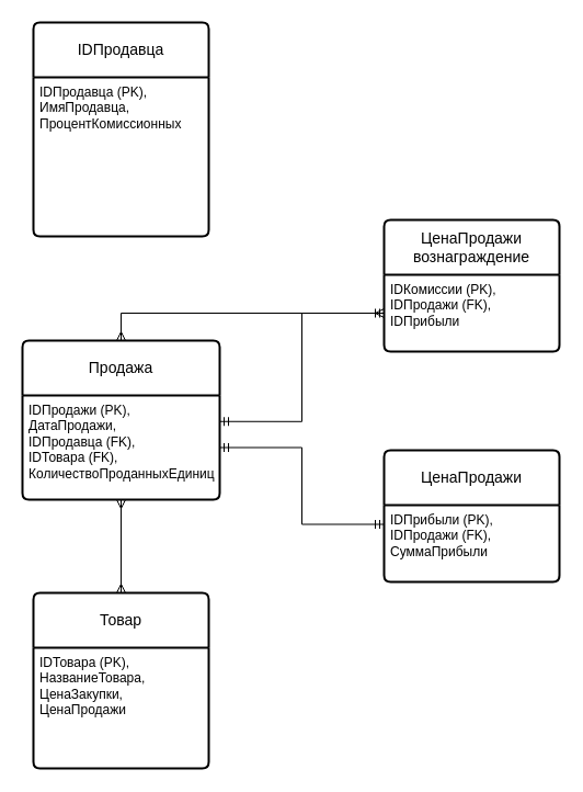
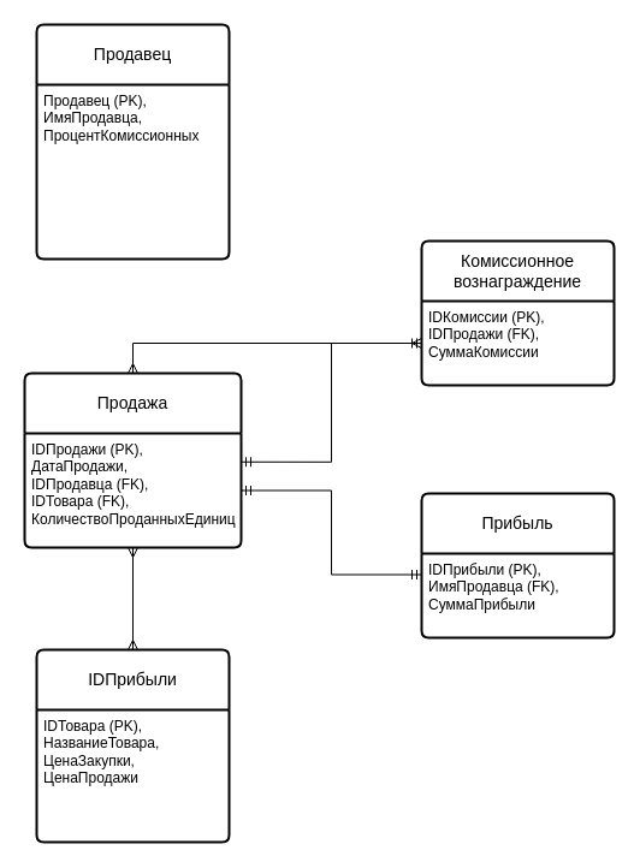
  <mxCell id="0" />
  <mxCell id="1" parent="0" />
- <mxCell id="2" value="ЦенаПродажи вознаграждение" style="swimlane;childLayout=stackLayout;horizontal=1;startSize=50;horizontalStack=0;rounded=1;fontSize=14;fontStyle=0;strokeWidth=2;resizeParent=0;resizeLast=1;shadow=0;dashed=0;align=center;arcSize=4;whiteSpace=wrap;html=1;" parent="1" vertex="1"><mxGeometry x="350" y="200" width="160" height="120" as="geometry" /></mxCell>
- <mxCell id="3" value="IDКомиссии (PK), &lt;br&gt;IDПродажи (FK), &lt;br&gt;IDПрибыли" style="align=left;strokeColor=none;fillColor=none;spacingLeft=4;fontSize=12;verticalAlign=top;resizable=0;rotatable=0;part=1;html=1;" parent="2" vertex="1"><mxGeometry y="50" width="160" height="70" as="geometry" /></mxCell>
- <mxCell id="4" value="Товар" style="swimlane;childLayout=stackLayout;horizontal=1;startSize=50;horizontalStack=0;rounded=1;fontSize=14;fontStyle=0;strokeWidth=2;resizeParent=0;resizeLast=1;shadow=0;dashed=0;align=center;arcSize=4;whiteSpace=wrap;html=1;" parent="1" vertex="1"><mxGeometry x="30" y="540" width="160" height="160" as="geometry" /></mxCell>
+ <mxCell id="2" value="Комиссионное вознаграждение" style="swimlane;childLayout=stackLayout;horizontal=1;startSize=50;horizontalStack=0;rounded=1;fontSize=14;fontStyle=0;strokeWidth=2;resizeParent=0;resizeLast=1;shadow=0;dashed=0;align=center;arcSize=4;whiteSpace=wrap;html=1;" parent="1" vertex="1"><mxGeometry x="350" y="200" width="160" height="120" as="geometry" /></mxCell>
+ <mxCell id="3" value="IDКомиссии (PK), &lt;br&gt;IDПродажи (FK), &lt;br&gt;СуммаКомиссии" style="align=left;strokeColor=none;fillColor=none;spacingLeft=4;fontSize=12;verticalAlign=top;resizable=0;rotatable=0;part=1;html=1;" parent="2" vertex="1"><mxGeometry y="50" width="160" height="70" as="geometry" /></mxCell>
+ <mxCell id="4" value="IDПрибыли" style="swimlane;childLayout=stackLayout;horizontal=1;startSize=50;horizontalStack=0;rounded=1;fontSize=14;fontStyle=0;strokeWidth=2;resizeParent=0;resizeLast=1;shadow=0;dashed=0;align=center;arcSize=4;whiteSpace=wrap;html=1;" parent="1" vertex="1"><mxGeometry x="30" y="540" width="160" height="160" as="geometry" /></mxCell>
  <mxCell id="5" value="IDТовара (PK), &lt;br&gt;НазваниеТовара, &lt;br&gt;ЦенаЗакупки, &lt;br&gt;ЦенаПродажи" style="align=left;strokeColor=none;fillColor=none;spacingLeft=4;fontSize=12;verticalAlign=top;resizable=0;rotatable=0;part=1;html=1;" parent="4" vertex="1"><mxGeometry y="50" width="160" height="110" as="geometry" /></mxCell>
  <mxCell id="6" style="edgeStyle=orthogonalEdgeStyle;rounded=0;orthogonalLoop=1;jettySize=auto;html=1;exitX=0.5;exitY=0;exitDx=0;exitDy=0;endArrow=ERmany;endFill=0;startArrow=ERmany;startFill=0;" edge="1" parent="1" source="7" target="3"><mxGeometry relative="1" as="geometry" /></mxCell>
  <mxCell id="7" value="Продажа" style="swimlane;childLayout=stackLayout;horizontal=1;startSize=50;horizontalStack=0;rounded=1;fontSize=14;fontStyle=0;strokeWidth=2;resizeParent=0;resizeLast=1;shadow=0;dashed=0;align=center;arcSize=4;whiteSpace=wrap;html=1;" parent="1" vertex="1"><mxGeometry x="20" y="310" width="180" height="145" as="geometry" /></mxCell>
  <mxCell id="8" value="IDПродажи (PK), &lt;br&gt;ДатаПродажи, &lt;br&gt;IDПродавца (FK), &lt;br&gt;IDТовара (FK), &lt;br&gt;КоличествоПроданныхЕдиниц" style="align=left;strokeColor=none;fillColor=none;spacingLeft=4;fontSize=12;verticalAlign=top;resizable=0;rotatable=0;part=1;html=1;" parent="7" vertex="1"><mxGeometry y="50" width="180" height="95" as="geometry" /></mxCell>
- <mxCell id="9" value="IDПродавца" style="swimlane;childLayout=stackLayout;horizontal=1;startSize=50;horizontalStack=0;rounded=1;fontSize=14;fontStyle=0;strokeWidth=2;resizeParent=0;resizeLast=1;shadow=0;dashed=0;align=center;arcSize=4;whiteSpace=wrap;html=1;" parent="1" vertex="1"><mxGeometry x="30" y="20" width="160" height="195" as="geometry" /></mxCell>
- <mxCell id="10" value="IDПродавца (PK), &lt;br&gt;ИмяПродавца, &lt;br&gt;ПроцентКомиссионных" style="align=left;strokeColor=none;fillColor=none;spacingLeft=4;fontSize=12;verticalAlign=top;resizable=0;rotatable=0;part=1;html=1;" parent="9" vertex="1"><mxGeometry y="50" width="160" height="145" as="geometry" /></mxCell>
- <mxCell id="11" value="ЦенаПродажи" style="swimlane;childLayout=stackLayout;horizontal=1;startSize=50;horizontalStack=0;rounded=1;fontSize=14;fontStyle=0;strokeWidth=2;resizeParent=0;resizeLast=1;shadow=0;dashed=0;align=center;arcSize=4;whiteSpace=wrap;html=1;" vertex="1" parent="1"><mxGeometry x="350" y="410" width="160" height="120" as="geometry" /></mxCell>
- <mxCell id="12" value="IDПрибыли (PK), &lt;br&gt;IDПродажи (FK), &lt;br&gt;СуммаПрибыли" style="align=left;strokeColor=none;fillColor=none;spacingLeft=4;fontSize=12;verticalAlign=top;resizable=0;rotatable=0;part=1;html=1;" vertex="1" parent="11"><mxGeometry y="50" width="160" height="70" as="geometry" /></mxCell>
+ <mxCell id="9" value="Продавец" style="swimlane;childLayout=stackLayout;horizontal=1;startSize=50;horizontalStack=0;rounded=1;fontSize=14;fontStyle=0;strokeWidth=2;resizeParent=0;resizeLast=1;shadow=0;dashed=0;align=center;arcSize=4;whiteSpace=wrap;html=1;" parent="1" vertex="1"><mxGeometry x="30" y="20" width="160" height="195" as="geometry" /></mxCell>
+ <mxCell id="10" value="Продавец (PK), &lt;br&gt;ИмяПродавца, &lt;br&gt;ПроцентКомиссионных" style="align=left;strokeColor=none;fillColor=none;spacingLeft=4;fontSize=12;verticalAlign=top;resizable=0;rotatable=0;part=1;html=1;" parent="9" vertex="1"><mxGeometry y="50" width="160" height="145" as="geometry" /></mxCell>
+ <mxCell id="11" value="Прибыль" style="swimlane;childLayout=stackLayout;horizontal=1;startSize=50;horizontalStack=0;rounded=1;fontSize=14;fontStyle=0;strokeWidth=2;resizeParent=0;resizeLast=1;shadow=0;dashed=0;align=center;arcSize=4;whiteSpace=wrap;html=1;" vertex="1" parent="1"><mxGeometry x="350" y="410" width="160" height="120" as="geometry" /></mxCell>
+ <mxCell id="12" value="IDПрибыли (PK), &lt;br&gt;ИмяПродавца (FK), &lt;br&gt;СуммаПрибыли" style="align=left;strokeColor=none;fillColor=none;spacingLeft=4;fontSize=12;verticalAlign=top;resizable=0;rotatable=0;part=1;html=1;" vertex="1" parent="11"><mxGeometry y="50" width="160" height="70" as="geometry" /></mxCell>
  <mxCell id="13" style="edgeStyle=orthogonalEdgeStyle;rounded=0;orthogonalLoop=1;jettySize=auto;html=1;exitX=0.5;exitY=1;exitDx=0;exitDy=0;entryX=0.5;entryY=0;entryDx=0;entryDy=0;endArrow=ERmany;endFill=0;startArrow=ERmany;startFill=0;" edge="1" parent="1" source="8" target="4"><mxGeometry relative="1" as="geometry" /></mxCell>
  <mxCell id="14" style="edgeStyle=orthogonalEdgeStyle;rounded=0;orthogonalLoop=1;jettySize=auto;html=1;exitX=0;exitY=0.25;exitDx=0;exitDy=0;entryX=1;entryY=0.5;entryDx=0;entryDy=0;endArrow=ERmandOne;endFill=0;startArrow=ERmandOne;startFill=0;" edge="1" parent="1" source="12" target="8"><mxGeometry relative="1" as="geometry" /></mxCell>
  <mxCell id="15" style="edgeStyle=orthogonalEdgeStyle;rounded=0;orthogonalLoop=1;jettySize=auto;html=1;exitX=0;exitY=0.5;exitDx=0;exitDy=0;entryX=1;entryY=0.25;entryDx=0;entryDy=0;endArrow=ERmandOne;endFill=0;startArrow=ERmandOne;startFill=0;" edge="1" parent="1" source="3" target="8"><mxGeometry relative="1" as="geometry" /></mxCell>
